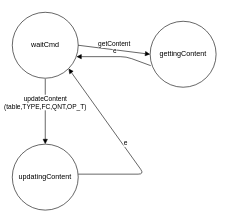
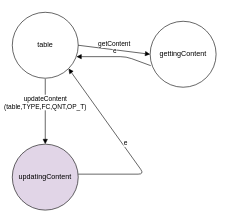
  <mxCell id="0" />
  <mxCell id="1" parent="0" />
- <mxCell id="2" value="waitCmd" style="ellipse;whiteSpace=wrap;html=1;" vertex="1" parent="1"><mxGeometry x="20" y="20" width="110" height="110" as="geometry" /></mxCell>
+ <mxCell id="2" value="table" style="ellipse;whiteSpace=wrap;html=1;" vertex="1" parent="1"><mxGeometry x="20" y="20" width="110" height="110" as="geometry" /></mxCell>
  <mxCell id="3" value="gettingContent" style="ellipse;whiteSpace=wrap;html=1;" vertex="1" parent="1"><mxGeometry x="250" y="35" width="110" height="110" as="geometry" /></mxCell>
  <mxCell id="4" value="getContent" style="html=1;verticalAlign=bottom;endArrow=block;exitX=1;exitY=0.5;exitDx=0;exitDy=0;entryX=0;entryY=0.5;entryDx=0;entryDy=0;" edge="1" parent="1" source="2" target="3"><mxGeometry width="80" relative="1" as="geometry"><mxPoint x="20" y="150" as="sourcePoint" /><mxPoint x="100" y="150" as="targetPoint" /></mxGeometry></mxCell>
- <mxCell id="5" value="updatingContent" style="ellipse;whiteSpace=wrap;html=1;" vertex="1" parent="1"><mxGeometry x="20" y="240" width="110" height="110" as="geometry" /></mxCell>
+ <mxCell id="5" value="updatingContent" style="ellipse;whiteSpace=wrap;html=1;fillColor=#e1d5e7;" vertex="1" parent="1"><mxGeometry x="20" y="240" width="110" height="110" as="geometry" /></mxCell>
  <mxCell id="6" value="updateContent&lt;br&gt;(table,TYPE,FC,QNT,OP_T)" style="html=1;verticalAlign=bottom;endArrow=block;entryX=0.5;entryY=0;entryDx=0;entryDy=0;" edge="1" parent="1" target="5"><mxGeometry width="80" relative="1" as="geometry"><mxPoint x="75" y="131" as="sourcePoint" /><mxPoint x="260" y="85" as="targetPoint" /></mxGeometry></mxCell>
  <mxCell id="7" value="e" style="html=1;verticalAlign=bottom;endArrow=block;entryX=1;entryY=1;entryDx=0;entryDy=0;" edge="1" parent="1" target="2"><mxGeometry width="80" relative="1" as="geometry"><mxPoint x="130" y="290" as="sourcePoint" /><mxPoint x="210" y="290" as="targetPoint" /><Array as="points"><mxPoint x="240" y="290" /></Array></mxGeometry></mxCell>
  <mxCell id="8" value="e" style="html=1;verticalAlign=bottom;endArrow=block;exitX=0.009;exitY=0.673;exitDx=0;exitDy=0;exitPerimeter=0;entryX=0.973;entryY=0.673;entryDx=0;entryDy=0;entryPerimeter=0;" edge="1" parent="1" source="3" target="2"><mxGeometry width="80" relative="1" as="geometry"><mxPoint x="300" y="130" as="sourcePoint" /><mxPoint x="120" y="109" as="targetPoint" /><Array as="points"><mxPoint x="210" y="94" /></Array></mxGeometry></mxCell>
